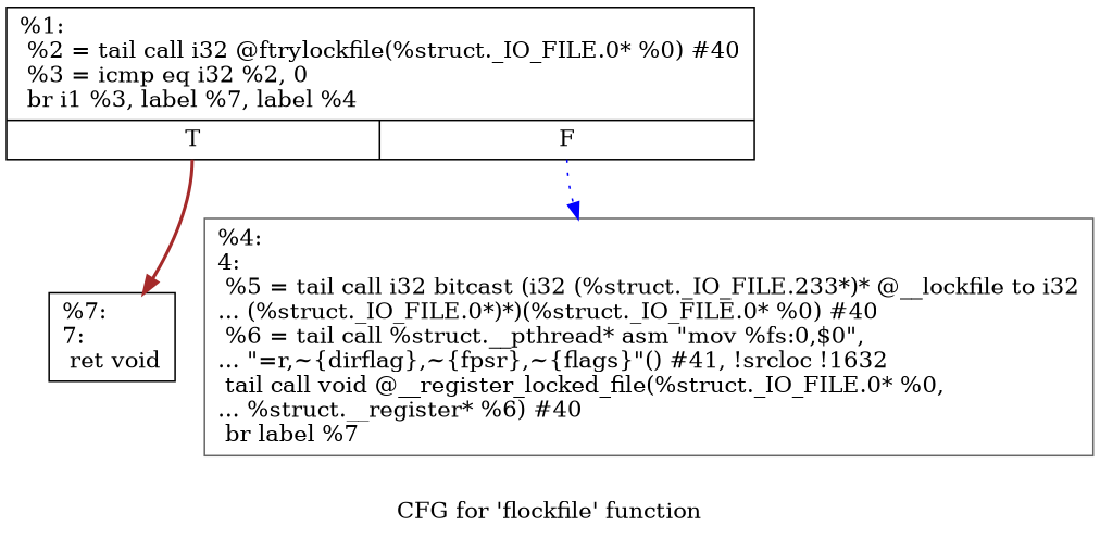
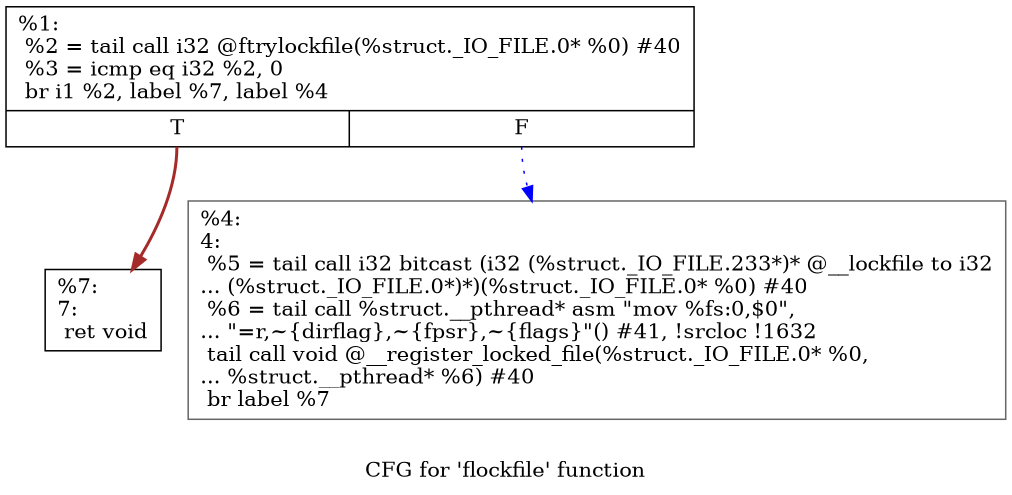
  digraph {
    label="CFG for 'flockfile' function"
    node [color=black shape=record]
-   n1 [label="{%1:\l  %2 = tail call i32 @ftrylockfile(%struct._IO_FILE.0* %0) #40\l  %3 = icmp eq i32 %2, 0\l  br i1 %3, label %7, label %4\l|{<s0>T|<s1>F}}"]
+   n1 [label="{%1:\l  %2 = tail call i32 @ftrylockfile(%struct._IO_FILE.0* %0) #40\l  %3 = icmp eq i32 %2, 0\l  br i1 %2, label %7, label %4\l|{<s0>T|<s1>F}}"]
    n2 [label="{%7:\l7:                                                \l  ret void\l}"]
-   n3 [color=gray40 label="{%4:\l4:                                                \l  %5 = tail call i32 bitcast (i32 (%struct._IO_FILE.233*)* @__lockfile to i32\l... (%struct._IO_FILE.0*)*)(%struct._IO_FILE.0* %0) #40\l  %6 = tail call %struct.__pthread* asm \"mov %fs:0,$0\",\l... \"=r,~\{dirflag\},~\{fpsr\},~\{flags\}\"() #41, !srcloc !1632\l  tail call void @__register_locked_file(%struct._IO_FILE.0* %0,\l... %struct.__register* %6) #40\l  br label %7\l}"]
+   n3 [color=gray40 label="{%4:\l4:                                                \l  %5 = tail call i32 bitcast (i32 (%struct._IO_FILE.233*)* @__lockfile to i32\l... (%struct._IO_FILE.0*)*)(%struct._IO_FILE.0* %0) #40\l  %6 = tail call %struct.__pthread* asm \"mov %fs:0,$0\",\l... \"=r,~\{dirflag\},~\{fpsr\},~\{flags\}\"() #41, !srcloc !1632\l  tail call void @__register_locked_file(%struct._IO_FILE.0* %0,\l... %struct.__pthread* %6) #40\l  br label %7\l}"]
    n1 -> n2 [color=brown style=bold tailport=s0]
    n1 -> n3 [color=blue style=dotted tailport=s1]
  }
